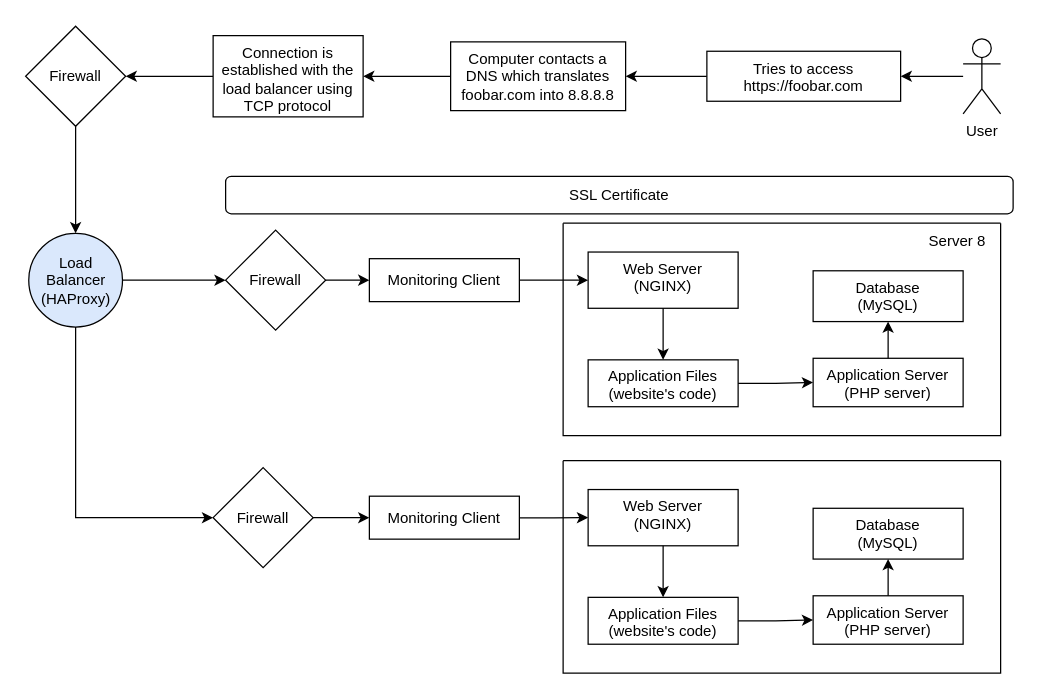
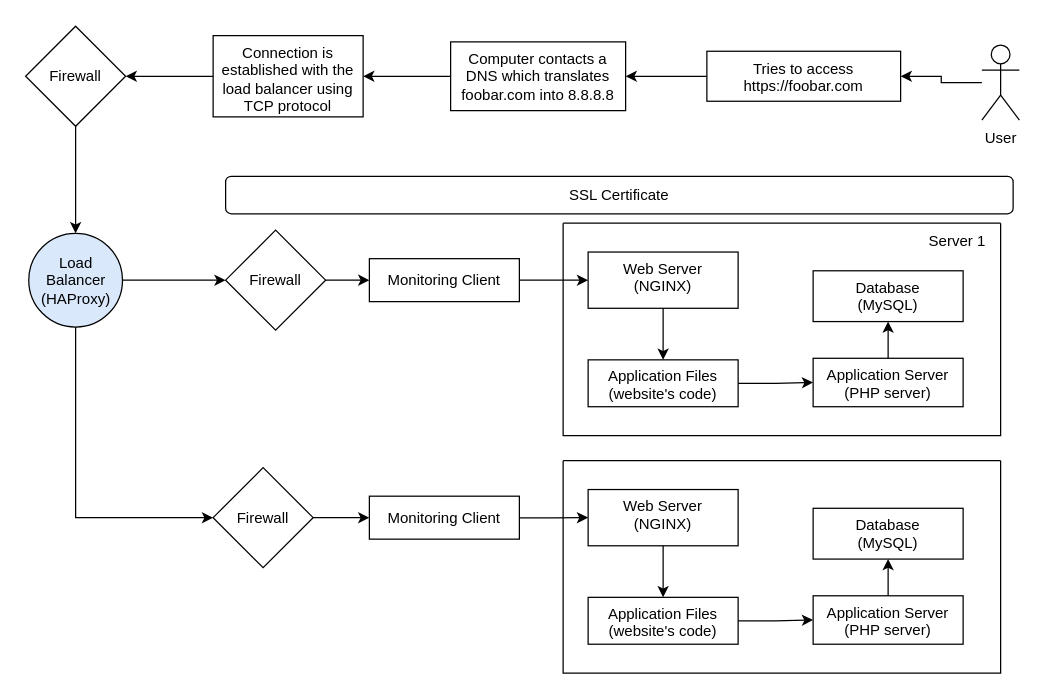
  <mxCell id="0" />
  <mxCell id="1" parent="0" />
  <mxCell id="2" value="" style="edgeStyle=orthogonalEdgeStyle;rounded=0;orthogonalLoop=1;jettySize=auto;html=1;" edge="1" parent="1" source="3" target="5"><mxGeometry relative="1" as="geometry" /></mxCell>
- <mxCell id="3" value="&lt;div&gt;User&lt;/div&gt;&lt;div&gt;&lt;br&gt;&lt;/div&gt;" style="shape=umlActor;verticalLabelPosition=bottom;verticalAlign=top;html=1;outlineConnect=0;" vertex="1" parent="1"><mxGeometry x="770" y="30.5" width="30" height="60" as="geometry" /></mxCell>
+ <mxCell id="3" value="&lt;div&gt;User&lt;/div&gt;&lt;div&gt;&lt;br&gt;&lt;/div&gt;" style="shape=umlActor;verticalLabelPosition=bottom;verticalAlign=top;html=1;outlineConnect=0;" vertex="1" parent="1"><mxGeometry x="785" y="35.5" width="30" height="60" as="geometry" /></mxCell>
  <mxCell id="4" value="" style="edgeStyle=orthogonalEdgeStyle;rounded=0;orthogonalLoop=1;jettySize=auto;html=1;" edge="1" parent="1" source="5" target="7"><mxGeometry relative="1" as="geometry" /></mxCell>
  <mxCell id="5" value="Tries to access https://foobar.com" style="whiteSpace=wrap;html=1;verticalAlign=top;" vertex="1" parent="1"><mxGeometry x="565" y="40.5" width="155" height="40" as="geometry" /></mxCell>
  <mxCell id="6" value="" style="edgeStyle=orthogonalEdgeStyle;rounded=0;orthogonalLoop=1;jettySize=auto;html=1;" edge="1" parent="1" source="7" target="9"><mxGeometry relative="1" as="geometry" /></mxCell>
  <mxCell id="7" value="Computer contacts a DNS which translates foobar.com into 8.8.8.8" style="whiteSpace=wrap;html=1;verticalAlign=top;" vertex="1" parent="1"><mxGeometry x="360" y="33" width="140" height="55" as="geometry" /></mxCell>
  <mxCell id="8" value="" style="edgeStyle=orthogonalEdgeStyle;rounded=0;orthogonalLoop=1;jettySize=auto;html=1;" edge="1" parent="1" source="9" target="31"><mxGeometry relative="1" as="geometry" /></mxCell>
  <mxCell id="9" value="Connection is established with the load balancer using TCP protocol" style="whiteSpace=wrap;html=1;verticalAlign=top;" vertex="1" parent="1"><mxGeometry x="170" y="28" width="120" height="65" as="geometry" /></mxCell>
  <mxCell id="10" value="" style="swimlane;startSize=0;" vertex="1" parent="1"><mxGeometry x="450" y="368" width="350" height="170" as="geometry"><mxRectangle x="50" y="430" width="50" height="40" as="alternateBounds" /></mxGeometry></mxCell>
  <mxCell id="11" value="&lt;div&gt;Web Server&lt;/div&gt;&lt;div&gt;(NGINX)&lt;br&gt;&lt;/div&gt;" style="whiteSpace=wrap;html=1;verticalAlign=top;" vertex="1" parent="10"><mxGeometry x="20" y="23.13" width="120" height="45" as="geometry" /></mxCell>
  <mxCell id="12" value="&lt;div&gt;Application Files&lt;/div&gt;&lt;div&gt;(website's code)&lt;br&gt;&lt;/div&gt;" style="whiteSpace=wrap;html=1;verticalAlign=top;" vertex="1" parent="10"><mxGeometry x="20" y="109.38" width="120" height="37.5" as="geometry" /></mxCell>
  <mxCell id="13" value="" style="edgeStyle=orthogonalEdgeStyle;rounded=0;orthogonalLoop=1;jettySize=auto;html=1;" edge="1" parent="10" source="11" target="12"><mxGeometry relative="1" as="geometry" /></mxCell>
  <mxCell id="14" value="&lt;div&gt;Application Server&lt;/div&gt;&lt;div&gt;(PHP server)&lt;br&gt;&lt;/div&gt;" style="whiteSpace=wrap;html=1;verticalAlign=top;" vertex="1" parent="10"><mxGeometry x="200" y="108.13" width="120" height="38.75" as="geometry" /></mxCell>
  <mxCell id="15" value="" style="edgeStyle=orthogonalEdgeStyle;rounded=0;orthogonalLoop=1;jettySize=auto;html=1;" edge="1" parent="10" source="12" target="14"><mxGeometry relative="1" as="geometry" /></mxCell>
  <mxCell id="16" value="&lt;div&gt;Database&lt;/div&gt;&lt;div&gt;(MySQL)&lt;br&gt;&lt;/div&gt;" style="whiteSpace=wrap;html=1;verticalAlign=top;" vertex="1" parent="10"><mxGeometry x="200" y="38.13" width="120" height="40.63" as="geometry" /></mxCell>
  <mxCell id="17" value="" style="edgeStyle=orthogonalEdgeStyle;rounded=0;orthogonalLoop=1;jettySize=auto;html=1;" edge="1" parent="10" source="14" target="16"><mxGeometry relative="1" as="geometry" /></mxCell>
  <mxCell id="18" value="" style="edgeStyle=orthogonalEdgeStyle;rounded=0;orthogonalLoop=1;jettySize=auto;html=1;" edge="1" parent="1" source="20" target="33"><mxGeometry relative="1" as="geometry" /></mxCell>
  <mxCell id="19" value="" style="edgeStyle=orthogonalEdgeStyle;rounded=0;orthogonalLoop=1;jettySize=auto;html=1;entryX=0;entryY=0.5;entryDx=0;entryDy=0;" edge="1" parent="1" source="20" target="35"><mxGeometry relative="1" as="geometry"><Array as="points"><mxPoint x="60" y="414" /></Array></mxGeometry></mxCell>
  <mxCell id="20" value="&lt;div&gt;Load&lt;/div&gt;&lt;div&gt;Balancer&lt;/div&gt;&lt;div&gt;(HAProxy)&lt;br&gt;&lt;/div&gt;" style="ellipse;whiteSpace=wrap;html=1;verticalAlign=middle;fillColor=#dae8fc;" vertex="1" parent="1"><mxGeometry x="22.5" y="186.13" width="75" height="75" as="geometry" /></mxCell>
  <mxCell id="21" value="" style="swimlane;startSize=0;" vertex="1" parent="1"><mxGeometry x="450" y="178" width="350" height="170" as="geometry"><mxRectangle x="50" y="430" width="50" height="40" as="alternateBounds" /></mxGeometry></mxCell>
  <mxCell id="22" value="&lt;div&gt;Web Server&lt;/div&gt;&lt;div&gt;(NGINX)&lt;br&gt;&lt;/div&gt;" style="whiteSpace=wrap;html=1;verticalAlign=top;" vertex="1" parent="21"><mxGeometry x="20" y="23.13" width="120" height="45" as="geometry" /></mxCell>
  <mxCell id="23" value="&lt;div&gt;Application Files&lt;/div&gt;&lt;div&gt;(website's code)&lt;br&gt;&lt;/div&gt;" style="whiteSpace=wrap;html=1;verticalAlign=top;" vertex="1" parent="21"><mxGeometry x="20" y="109.38" width="120" height="37.5" as="geometry" /></mxCell>
  <mxCell id="24" value="" style="edgeStyle=orthogonalEdgeStyle;rounded=0;orthogonalLoop=1;jettySize=auto;html=1;" edge="1" parent="21" source="22" target="23"><mxGeometry relative="1" as="geometry" /></mxCell>
  <mxCell id="25" value="&lt;div&gt;Application Server&lt;/div&gt;&lt;div&gt;(PHP server)&lt;br&gt;&lt;/div&gt;" style="whiteSpace=wrap;html=1;verticalAlign=top;" vertex="1" parent="21"><mxGeometry x="200" y="108.13" width="120" height="38.75" as="geometry" /></mxCell>
  <mxCell id="26" value="" style="edgeStyle=orthogonalEdgeStyle;rounded=0;orthogonalLoop=1;jettySize=auto;html=1;" edge="1" parent="21" source="23" target="25"><mxGeometry relative="1" as="geometry" /></mxCell>
  <mxCell id="27" value="&lt;div&gt;Database&lt;/div&gt;&lt;div&gt;(MySQL)&lt;br&gt;&lt;/div&gt;" style="whiteSpace=wrap;html=1;verticalAlign=top;" vertex="1" parent="21"><mxGeometry x="200" y="38.13" width="120" height="40.63" as="geometry" /></mxCell>
  <mxCell id="28" value="" style="edgeStyle=orthogonalEdgeStyle;rounded=0;orthogonalLoop=1;jettySize=auto;html=1;" edge="1" parent="21" source="25" target="27"><mxGeometry relative="1" as="geometry" /></mxCell>
- <mxCell id="29" value="Server 8" style="text;html=1;align=center;verticalAlign=middle;resizable=0;points=[];autosize=1;strokeColor=none;fillColor=none;" vertex="1" parent="21"><mxGeometry x="280" width="70" height="30" as="geometry" /></mxCell>
+ <mxCell id="29" value="Server 1" style="text;html=1;align=center;verticalAlign=middle;resizable=0;points=[];autosize=1;strokeColor=none;fillColor=none;" vertex="1" parent="21"><mxGeometry x="280" width="70" height="30" as="geometry" /></mxCell>
  <mxCell id="30" value="" style="edgeStyle=orthogonalEdgeStyle;rounded=0;orthogonalLoop=1;jettySize=auto;html=1;" edge="1" parent="1" source="31" target="20"><mxGeometry relative="1" as="geometry" /></mxCell>
  <mxCell id="31" value="Firewall" style="rhombus;whiteSpace=wrap;html=1;verticalAlign=middle;" vertex="1" parent="1"><mxGeometry x="20" y="20.5" width="80" height="80" as="geometry" /></mxCell>
  <mxCell id="32" value="" style="edgeStyle=orthogonalEdgeStyle;rounded=0;orthogonalLoop=1;jettySize=auto;html=1;" edge="1" parent="1" source="33" target="37"><mxGeometry relative="1" as="geometry" /></mxCell>
  <mxCell id="33" value="Firewall" style="rhombus;whiteSpace=wrap;html=1;" vertex="1" parent="1"><mxGeometry x="180" y="183.63" width="80" height="80" as="geometry" /></mxCell>
  <mxCell id="34" value="" style="edgeStyle=orthogonalEdgeStyle;rounded=0;orthogonalLoop=1;jettySize=auto;html=1;" edge="1" parent="1" source="35" target="39"><mxGeometry relative="1" as="geometry" /></mxCell>
  <mxCell id="35" value="Firewall" style="rhombus;whiteSpace=wrap;html=1;" vertex="1" parent="1"><mxGeometry x="170" y="373.63" width="80" height="80" as="geometry" /></mxCell>
  <mxCell id="36" value="" style="edgeStyle=orthogonalEdgeStyle;rounded=0;orthogonalLoop=1;jettySize=auto;html=1;" edge="1" parent="1" source="37" target="22"><mxGeometry relative="1" as="geometry" /></mxCell>
  <mxCell id="37" value="Monitoring Client" style="whiteSpace=wrap;html=1;" vertex="1" parent="1"><mxGeometry x="295" y="206.44" width="120" height="34.37" as="geometry" /></mxCell>
  <mxCell id="38" value="" style="edgeStyle=orthogonalEdgeStyle;rounded=0;orthogonalLoop=1;jettySize=auto;html=1;" edge="1" parent="1" source="39" target="11"><mxGeometry relative="1" as="geometry" /></mxCell>
  <mxCell id="39" value="Monitoring Client" style="whiteSpace=wrap;html=1;" vertex="1" parent="1"><mxGeometry x="295" y="396.45" width="120" height="34.37" as="geometry" /></mxCell>
  <mxCell id="40" value="SSL Certificate" style="rounded=1;whiteSpace=wrap;html=1;" vertex="1" parent="1"><mxGeometry x="180" y="140.5" width="630" height="30" as="geometry" /></mxCell>
